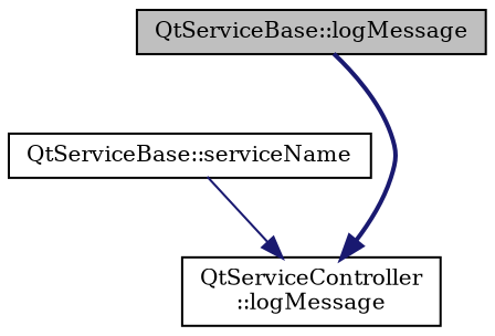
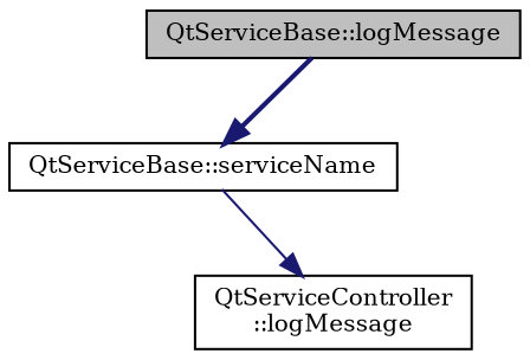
  digraph {
    fontname="DejaVu Serif"
    rankdir=TB
    node [color=black fillcolor=white fontname="DejaVu Serif" fontsize=10 shape=record style=filled]
    edge [color=midnightblue fontname="DejaVu Serif" fontsize=10 labelfontname=Helvetica labelfontsize=10]
    n1 [fillcolor=grey75 fontcolor=black height=0.2 label="QtServiceBase::logMessage" width=0.4]
    n2 [height=0.2 label="QtServiceBase::serviceName" width=0.4]
    n3 [height=0.2 label="QtServiceController\l::logMessage" width=0.4]
-   n1 -> n3 [style=bold]
+   n1 -> n2 [style=bold]
    n2 -> n3 [style=solid]
  }
